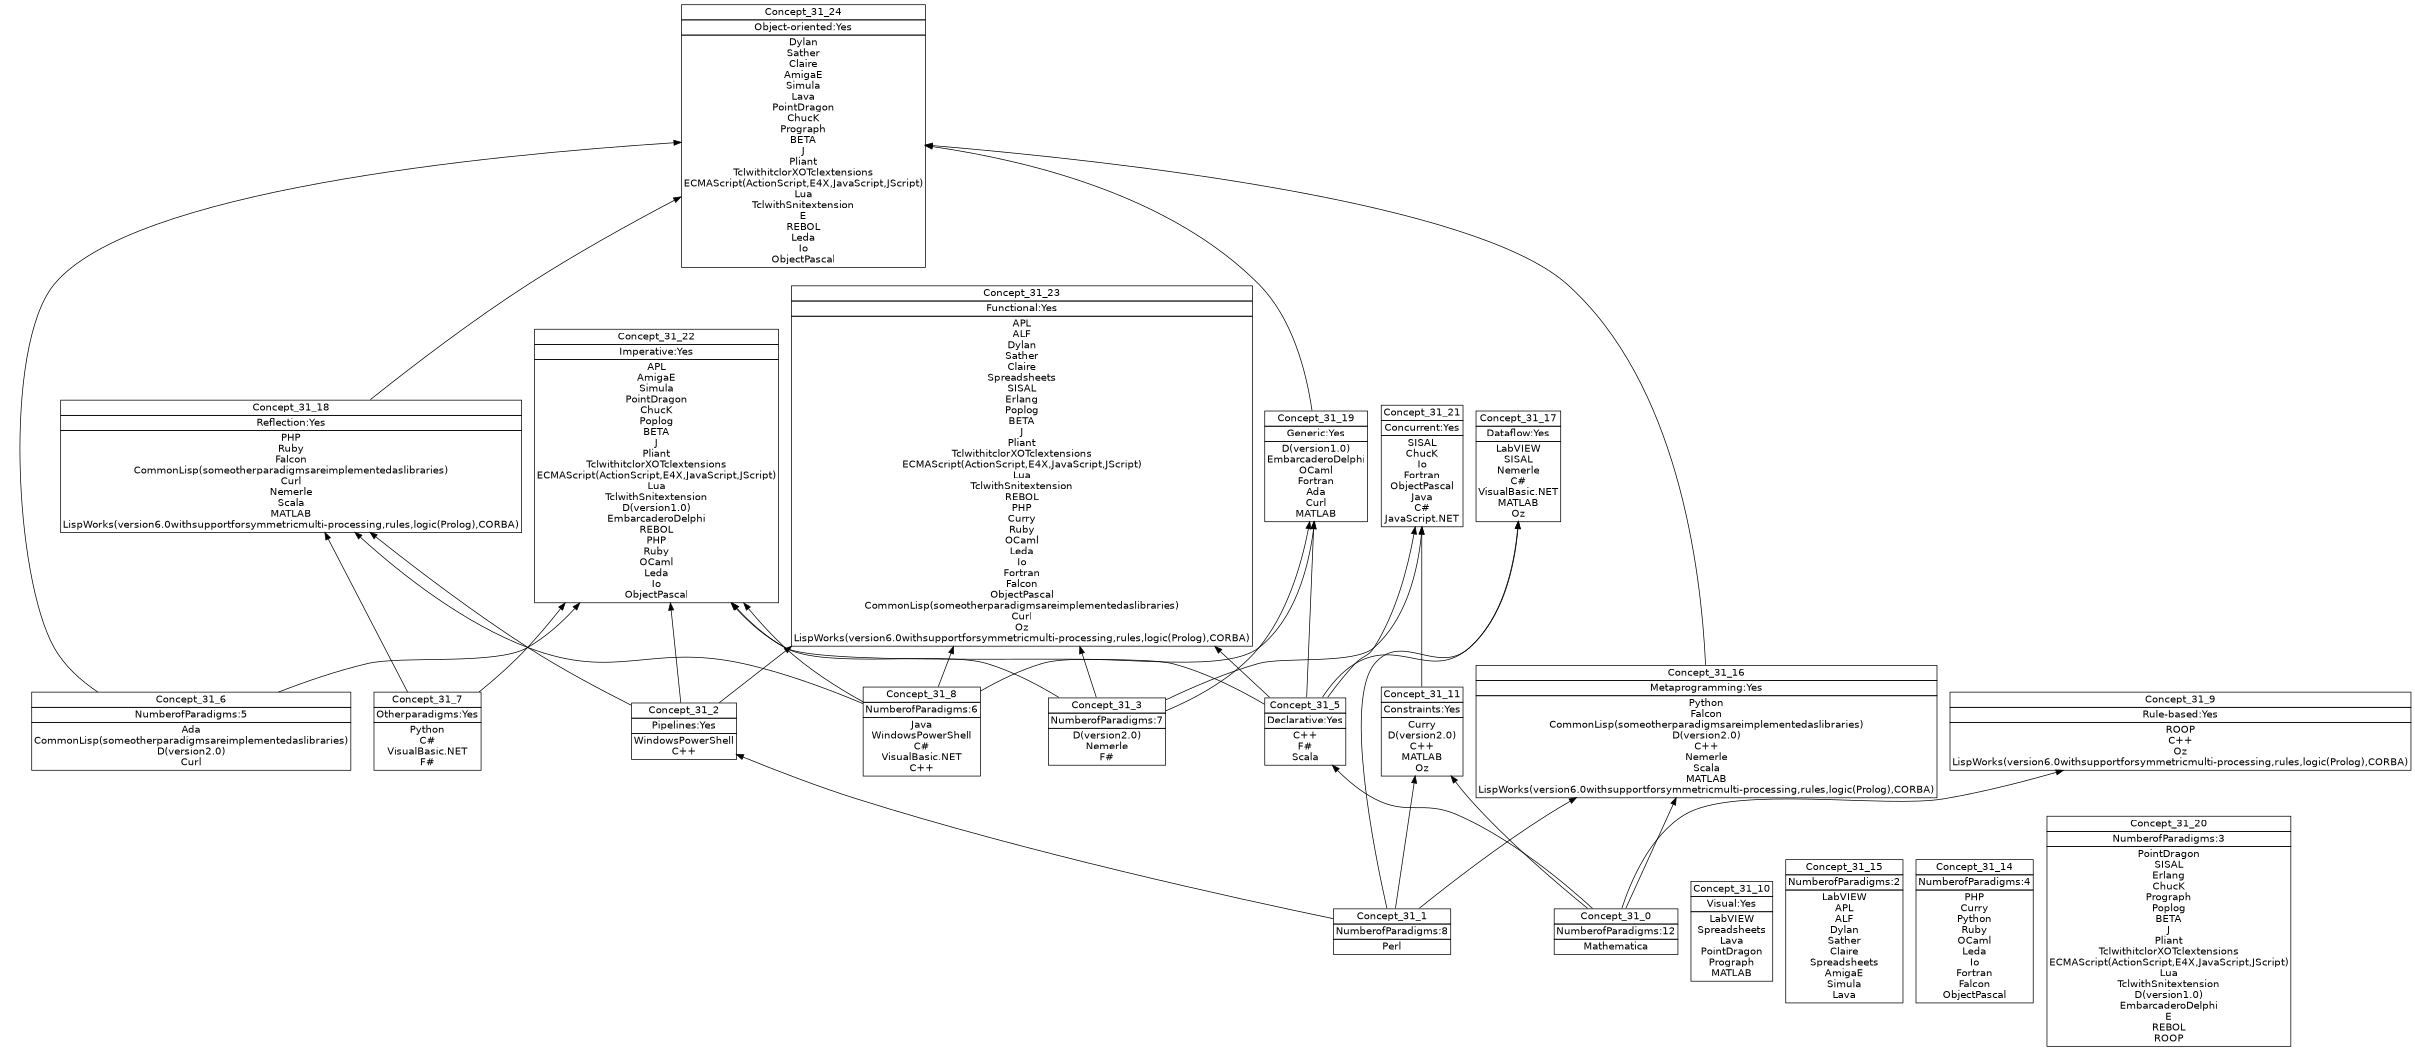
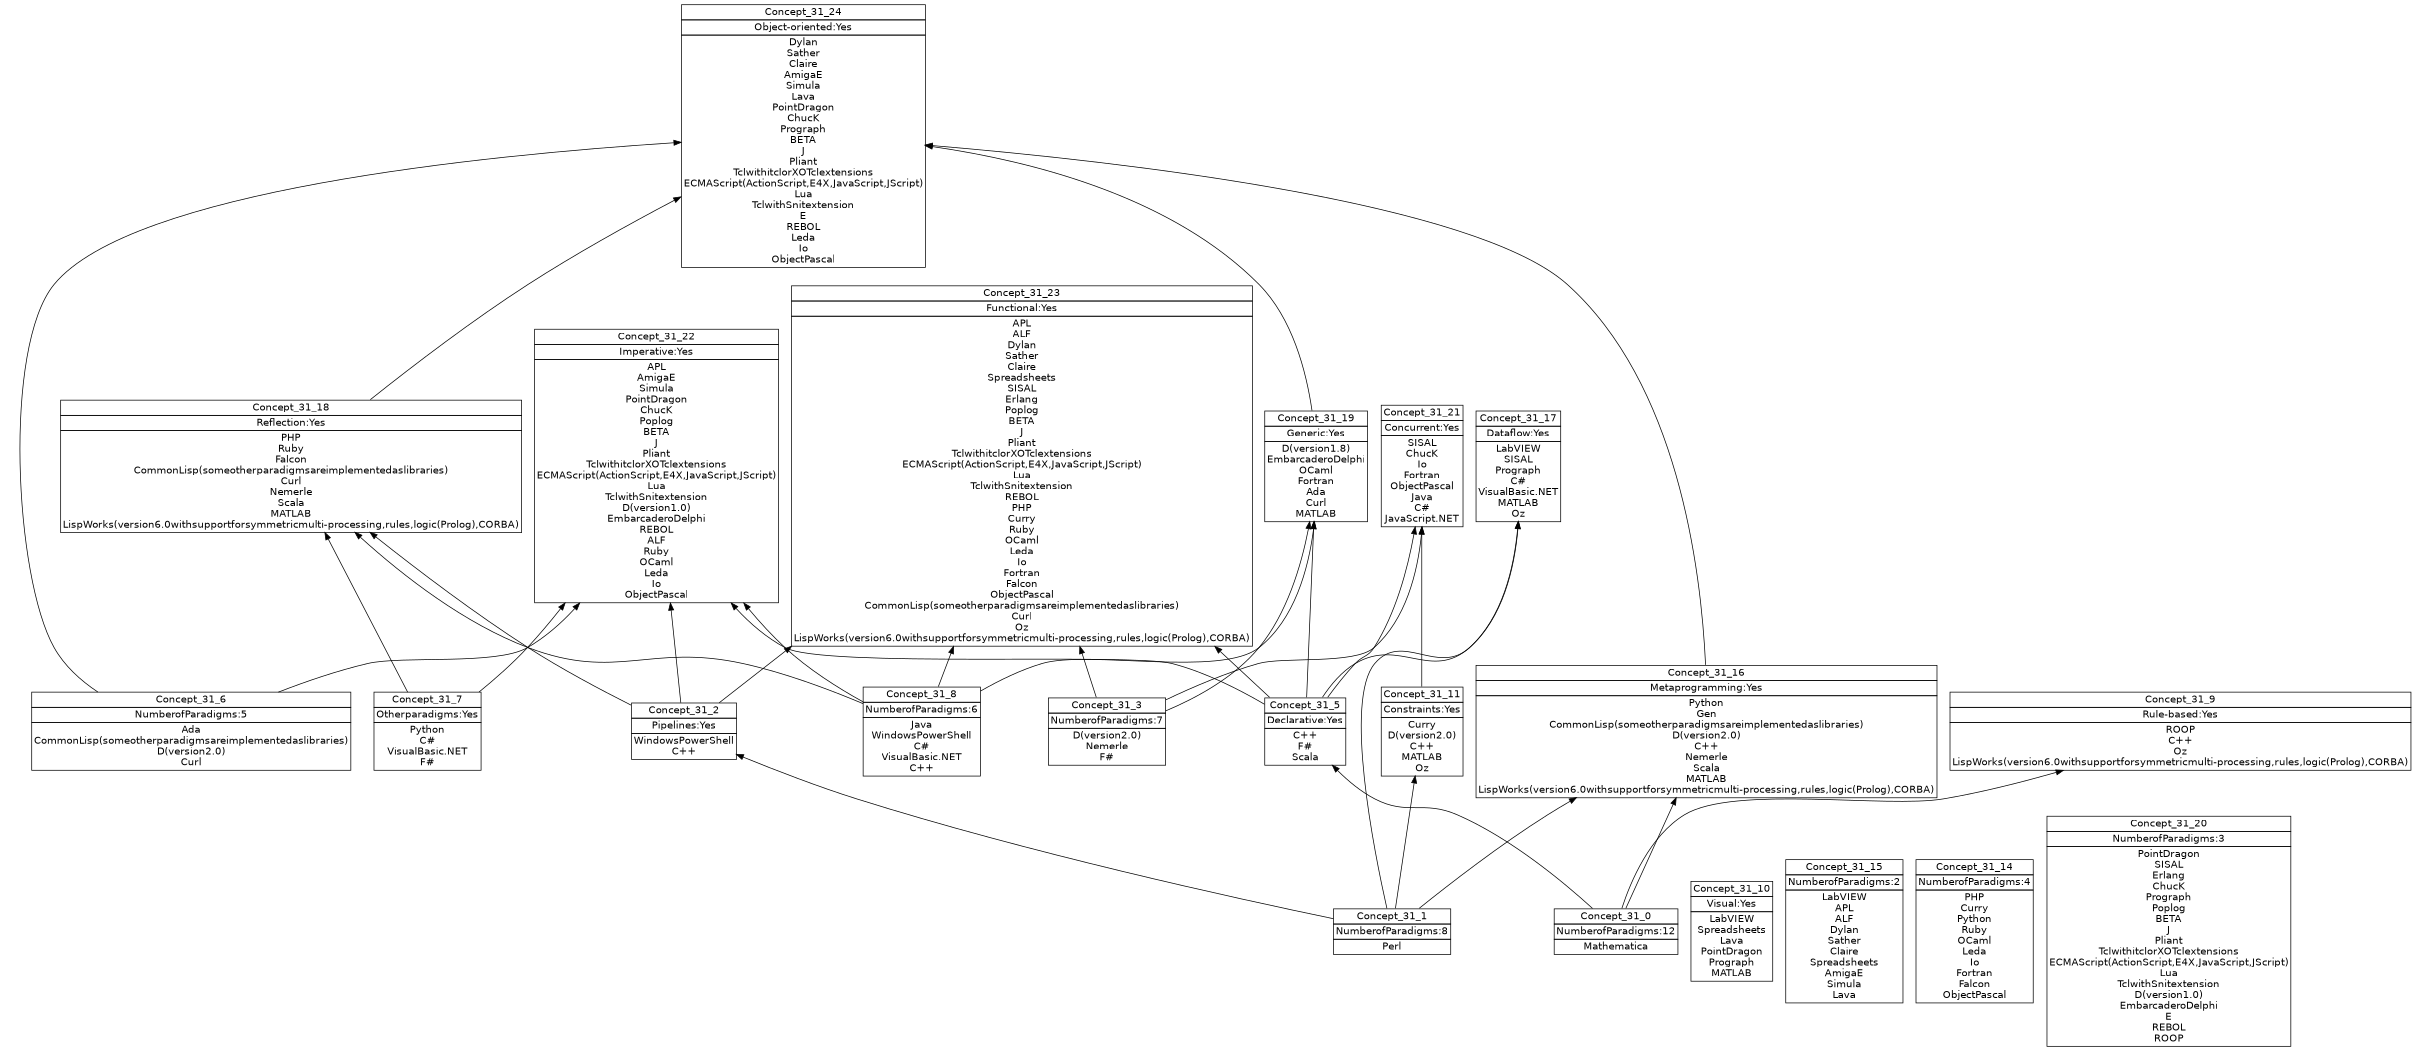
  digraph {
    nodesep=0.2
    rankdir=BT
    ranksep=0.3
    node [fontname="DejaVu Sans" margin="0.03,0.03" shape=none]
    edge [headport=p tailport=p]
    n1 [label=<<table border="0" cellborder="1" cellspacing="0" port="p"><tr><td>Concept_31_1</td></tr><tr><td>Num­berofPara­digms:8<br/></td></tr><tr><td>Perl<br/></td></tr></table>>]
    n2 [label=<<table border="0" cellborder="1" cellspacing="0" port="p"><tr><td>Concept_31_2</td></tr><tr><td>Pipe­lines:Yes<br/></td></tr><tr><td>WindowsPowerShell<br/>C++<br/></td></tr></table>>]
    n3 [label=<<table border="0" cellborder="1" cellspacing="0" port="p"><tr><td>Concept_31_11</td></tr><tr><td>Con­straints:Yes<br/></td></tr><tr><td>Curry<br/>D(version2.0)<br/>C++<br/>MATLAB<br/>Oz<br/></td></tr></table>>]
-   n4 [label=<<table border="0" cellborder="1" cellspacing="0" port="p"><tr><td>Concept_31_16</td></tr><tr><td>Meta­pro­gram­ming:Yes<br/></td></tr><tr><td>Python<br/>Falcon<br/>CommonLisp(someotherparadigmsareimplementedaslibraries)<br/>D(version2.0)<br/>C++<br/>Nemerle<br/>Scala<br/>MATLAB<br/>LispWorks(version6.0withsupportforsymmetricmulti-processing,rules,logic(Prolog),CORBA)<br/></td></tr></table>>]
-   n5 [label=<<table border="0" cellborder="1" cellspacing="0" port="p"><tr><td>Concept_31_17</td></tr><tr><td>Data­flow:Yes<br/></td></tr><tr><td>LabVIEW<br/>SISAL<br/>Nemerle<br/>C#<br/>VisualBasic.NET<br/>MATLAB<br/>Oz<br/></td></tr></table>>]
-   n6 [label=<<table border="0" cellborder="1" cellspacing="0" port="p"><tr><td>Concept_31_22</td></tr><tr><td>Im­per­at­ive:Yes<br/></td></tr><tr><td>APL<br/>AmigaE<br/>Simula<br/>PointDragon<br/>ChucK<br/>Poplog<br/>BETA<br/>J<br/>Pliant<br/>TclwithitclorXOTclextensions<br/>ECMAScript(ActionScript,E4X,JavaScript,JScript)<br/>Lua<br/>TclwithSnitextension<br/>D(version1.0)<br/>EmbarcaderoDelphi<br/>REBOL<br/>PHP<br/>Ruby<br/>OCaml<br/>Leda<br/>Io<br/>ObjectPascal<br/></td></tr></table>>]
+   n4 [label=<<table border="0" cellborder="1" cellspacing="0" port="p"><tr><td>Concept_31_16</td></tr><tr><td>Meta­pro­gram­ming:Yes<br/></td></tr><tr><td>Python<br/>Gen<br/>CommonLisp(someotherparadigmsareimplementedaslibraries)<br/>D(version2.0)<br/>C++<br/>Nemerle<br/>Scala<br/>MATLAB<br/>LispWorks(version6.0withsupportforsymmetricmulti-processing,rules,logic(Prolog),CORBA)<br/></td></tr></table>>]
+   n5 [label=<<table border="0" cellborder="1" cellspacing="0" port="p"><tr><td>Concept_31_17</td></tr><tr><td>Data­flow:Yes<br/></td></tr><tr><td>LabVIEW<br/>SISAL<br/>Prograph<br/>C#<br/>VisualBasic.NET<br/>MATLAB<br/>Oz<br/></td></tr></table>>]
+   n6 [label=<<table border="0" cellborder="1" cellspacing="0" port="p"><tr><td>Concept_31_22</td></tr><tr><td>Im­per­at­ive:Yes<br/></td></tr><tr><td>APL<br/>AmigaE<br/>Simula<br/>PointDragon<br/>ChucK<br/>Poplog<br/>BETA<br/>J<br/>Pliant<br/>TclwithitclorXOTclextensions<br/>ECMAScript(ActionScript,E4X,JavaScript,JScript)<br/>Lua<br/>TclwithSnitextension<br/>D(version1.0)<br/>EmbarcaderoDelphi<br/>REBOL<br/>ALF<br/>Ruby<br/>OCaml<br/>Leda<br/>Io<br/>ObjectPascal<br/></td></tr></table>>]
    n7 [label=<<table border="0" cellborder="1" cellspacing="0" port="p"><tr><td>Concept_31_23</td></tr><tr><td>Func­tion­al:Yes<br/></td></tr><tr><td>APL<br/>ALF<br/>Dylan<br/>Sather<br/>Claire<br/>Spreadsheets<br/>SISAL<br/>Erlang<br/>Poplog<br/>BETA<br/>J<br/>Pliant<br/>TclwithitclorXOTclextensions<br/>ECMAScript(ActionScript,E4X,JavaScript,JScript)<br/>Lua<br/>TclwithSnitextension<br/>REBOL<br/>PHP<br/>Curry<br/>Ruby<br/>OCaml<br/>Leda<br/>Io<br/>Fortran<br/>Falcon<br/>ObjectPascal<br/>CommonLisp(someotherparadigmsareimplementedaslibraries)<br/>Curl<br/>Oz<br/>LispWorks(version6.0withsupportforsymmetricmulti-processing,rules,logic(Prolog),CORBA)<br/></td></tr></table>>]
    n8 [label=<<table border="0" cellborder="1" cellspacing="0" port="p"><tr><td>Concept_31_18</td></tr><tr><td>Re­flec­tion:Yes<br/></td></tr><tr><td>PHP<br/>Ruby<br/>Falcon<br/>CommonLisp(someotherparadigmsareimplementedaslibraries)<br/>Curl<br/>Nemerle<br/>Scala<br/>MATLAB<br/>LispWorks(version6.0withsupportforsymmetricmulti-processing,rules,logic(Prolog),CORBA)<br/></td></tr></table>>]
    n9 [label=<<table border="0" cellborder="1" cellspacing="0" port="p"><tr><td>Concept_31_21</td></tr><tr><td>Con­cur­rent:Yes<br/></td></tr><tr><td>SISAL<br/>ChucK<br/>Io<br/>Fortran<br/>ObjectPascal<br/>Java<br/>C#<br/>JavaScript.NET<br/></td></tr></table>>]
    n10 [label=<<table border="0" cellborder="1" cellspacing="0" port="p"><tr><td>Concept_31_24</td></tr><tr><td>Ob­ject-ori­ented:Yes<br/></td></tr><tr><td>Dylan<br/>Sather<br/>Claire<br/>AmigaE<br/>Simula<br/>Lava<br/>PointDragon<br/>ChucK<br/>Prograph<br/>BETA<br/>J<br/>Pliant<br/>TclwithitclorXOTclextensions<br/>ECMAScript(ActionScript,E4X,JavaScript,JScript)<br/>Lua<br/>TclwithSnitextension<br/>E<br/>REBOL<br/>Leda<br/>Io<br/>ObjectPascal<br/></td></tr></table>>]
    n11 [label=<<table border="0" cellborder="1" cellspacing="0" port="p"><tr><td>Concept_31_0</td></tr><tr><td>Num­berofPara­digms:12<br/></td></tr><tr><td>Mathematica<br/></td></tr></table>>]
    n12 [label=<<table border="0" cellborder="1" cellspacing="0" port="p"><tr><td>Concept_31_5</td></tr><tr><td>De­clar­at­ive:Yes<br/></td></tr><tr><td>C++<br/>F#<br/>Scala<br/></td></tr></table>>]
    n13 [label=<<table border="0" cellborder="1" cellspacing="0" port="p"><tr><td>Concept_31_9</td></tr><tr><td>Rule-based:Yes<br/></td></tr><tr><td>ROOP<br/>C++<br/>Oz<br/>LispWorks(version6.0withsupportforsymmetricmulti-processing,rules,logic(Prolog),CORBA)<br/></td></tr></table>>]
-   n14 [label=<<table border="0" cellborder="1" cellspacing="0" port="p"><tr><td>Concept_31_19</td></tr><tr><td>Gen­er­ic:Yes<br/></td></tr><tr><td>D(version1.0)<br/>EmbarcaderoDelphi<br/>OCaml<br/>Fortran<br/>Ada<br/>Curl<br/>MATLAB<br/></td></tr></table>>]
+   n14 [label=<<table border="0" cellborder="1" cellspacing="0" port="p"><tr><td>Concept_31_19</td></tr><tr><td>Gen­er­ic:Yes<br/></td></tr><tr><td>D(version1.8)<br/>EmbarcaderoDelphi<br/>OCaml<br/>Fortran<br/>Ada<br/>Curl<br/>MATLAB<br/></td></tr></table>>]
    n15 [label=<<table border="0" cellborder="1" cellspacing="0" port="p"><tr><td>Concept_31_3</td></tr><tr><td>Num­berofPara­digms:7<br/></td></tr><tr><td>D(version2.0)<br/>Nemerle<br/>F#<br/></td></tr></table>>]
    n16 [label=<<table border="0" cellborder="1" cellspacing="0" port="p"><tr><td>Concept_31_6</td></tr><tr><td>Num­berofPara­digms:5<br/></td></tr><tr><td>Ada<br/>CommonLisp(someotherparadigmsareimplementedaslibraries)<br/>D(version2.0)<br/>Curl<br/></td></tr></table>>]
    n17 [label=<<table border="0" cellborder="1" cellspacing="0" port="p"><tr><td>Concept_31_8</td></tr><tr><td>Num­berofPara­digms:6<br/></td></tr><tr><td>Java<br/>WindowsPowerShell<br/>C#<br/>VisualBasic.NET<br/>C++<br/></td></tr></table>>]
    n18 [label=<<table border="0" cellborder="1" cellspacing="0" port="p"><tr><td>Concept_31_10</td></tr><tr><td>Visu­al:Yes<br/></td></tr><tr><td>LabVIEW<br/>Spreadsheets<br/>Lava<br/>PointDragon<br/>Prograph<br/>MATLAB<br/></td></tr></table>>]
    n19 [label=<<table border="0" cellborder="1" cellspacing="0" port="p"><tr><td>Concept_31_15</td></tr><tr><td>Num­berofPara­digms:2<br/></td></tr><tr><td>LabVIEW<br/>APL<br/>ALF<br/>Dylan<br/>Sather<br/>Claire<br/>Spreadsheets<br/>AmigaE<br/>Simula<br/>Lava<br/></td></tr></table>>]
    n20 [label=<<table border="0" cellborder="1" cellspacing="0" port="p"><tr><td>Concept_31_14</td></tr><tr><td>Num­berofPara­digms:4<br/></td></tr><tr><td>PHP<br/>Curry<br/>Python<br/>Ruby<br/>OCaml<br/>Leda<br/>Io<br/>Fortran<br/>Falcon<br/>ObjectPascal<br/></td></tr></table>>]
    n21 [label=<<table border="0" cellborder="1" cellspacing="0" port="p"><tr><td>Concept_31_20</td></tr><tr><td>Num­berofPara­digms:3<br/></td></tr><tr><td>PointDragon<br/>SISAL<br/>Erlang<br/>ChucK<br/>Prograph<br/>Poplog<br/>BETA<br/>J<br/>Pliant<br/>TclwithitclorXOTclextensions<br/>ECMAScript(ActionScript,E4X,JavaScript,JScript)<br/>Lua<br/>TclwithSnitextension<br/>D(version1.0)<br/>EmbarcaderoDelphi<br/>E<br/>REBOL<br/>ROOP<br/></td></tr></table>>]
    n22 [label=<<table border="0" cellborder="1" cellspacing="0" port="p"><tr><td>Concept_31_7</td></tr><tr><td>Oth­erpara­digms:Yes<br/></td></tr><tr><td>Python<br/>C#<br/>VisualBasic.NET<br/>F#<br/></td></tr></table>>]
    n1 -> n2
    n1 -> n3
    n1 -> n4
    n1 -> n5
    n2 -> n6
    n2 -> n7
    n2 -> n8
    n3 -> n9
    n4 -> n10
    n8 -> n10
-   n11 -> n3
    n11 -> n4
    n11 -> n12
    n11 -> n13
    n12 -> n5
    n12 -> n6
    n12 -> n7
    n12 -> n9
    n12 -> n14
    n14 -> n10
-   n15 -> n6
    n15 -> n7
    n15 -> n9
    n15 -> n14
    n16 -> n6
    n16 -> n10
    n17 -> n6
    n17 -> n7
    n17 -> n8
    n17 -> n14
    n22 -> n6
    n22 -> n8
  }
